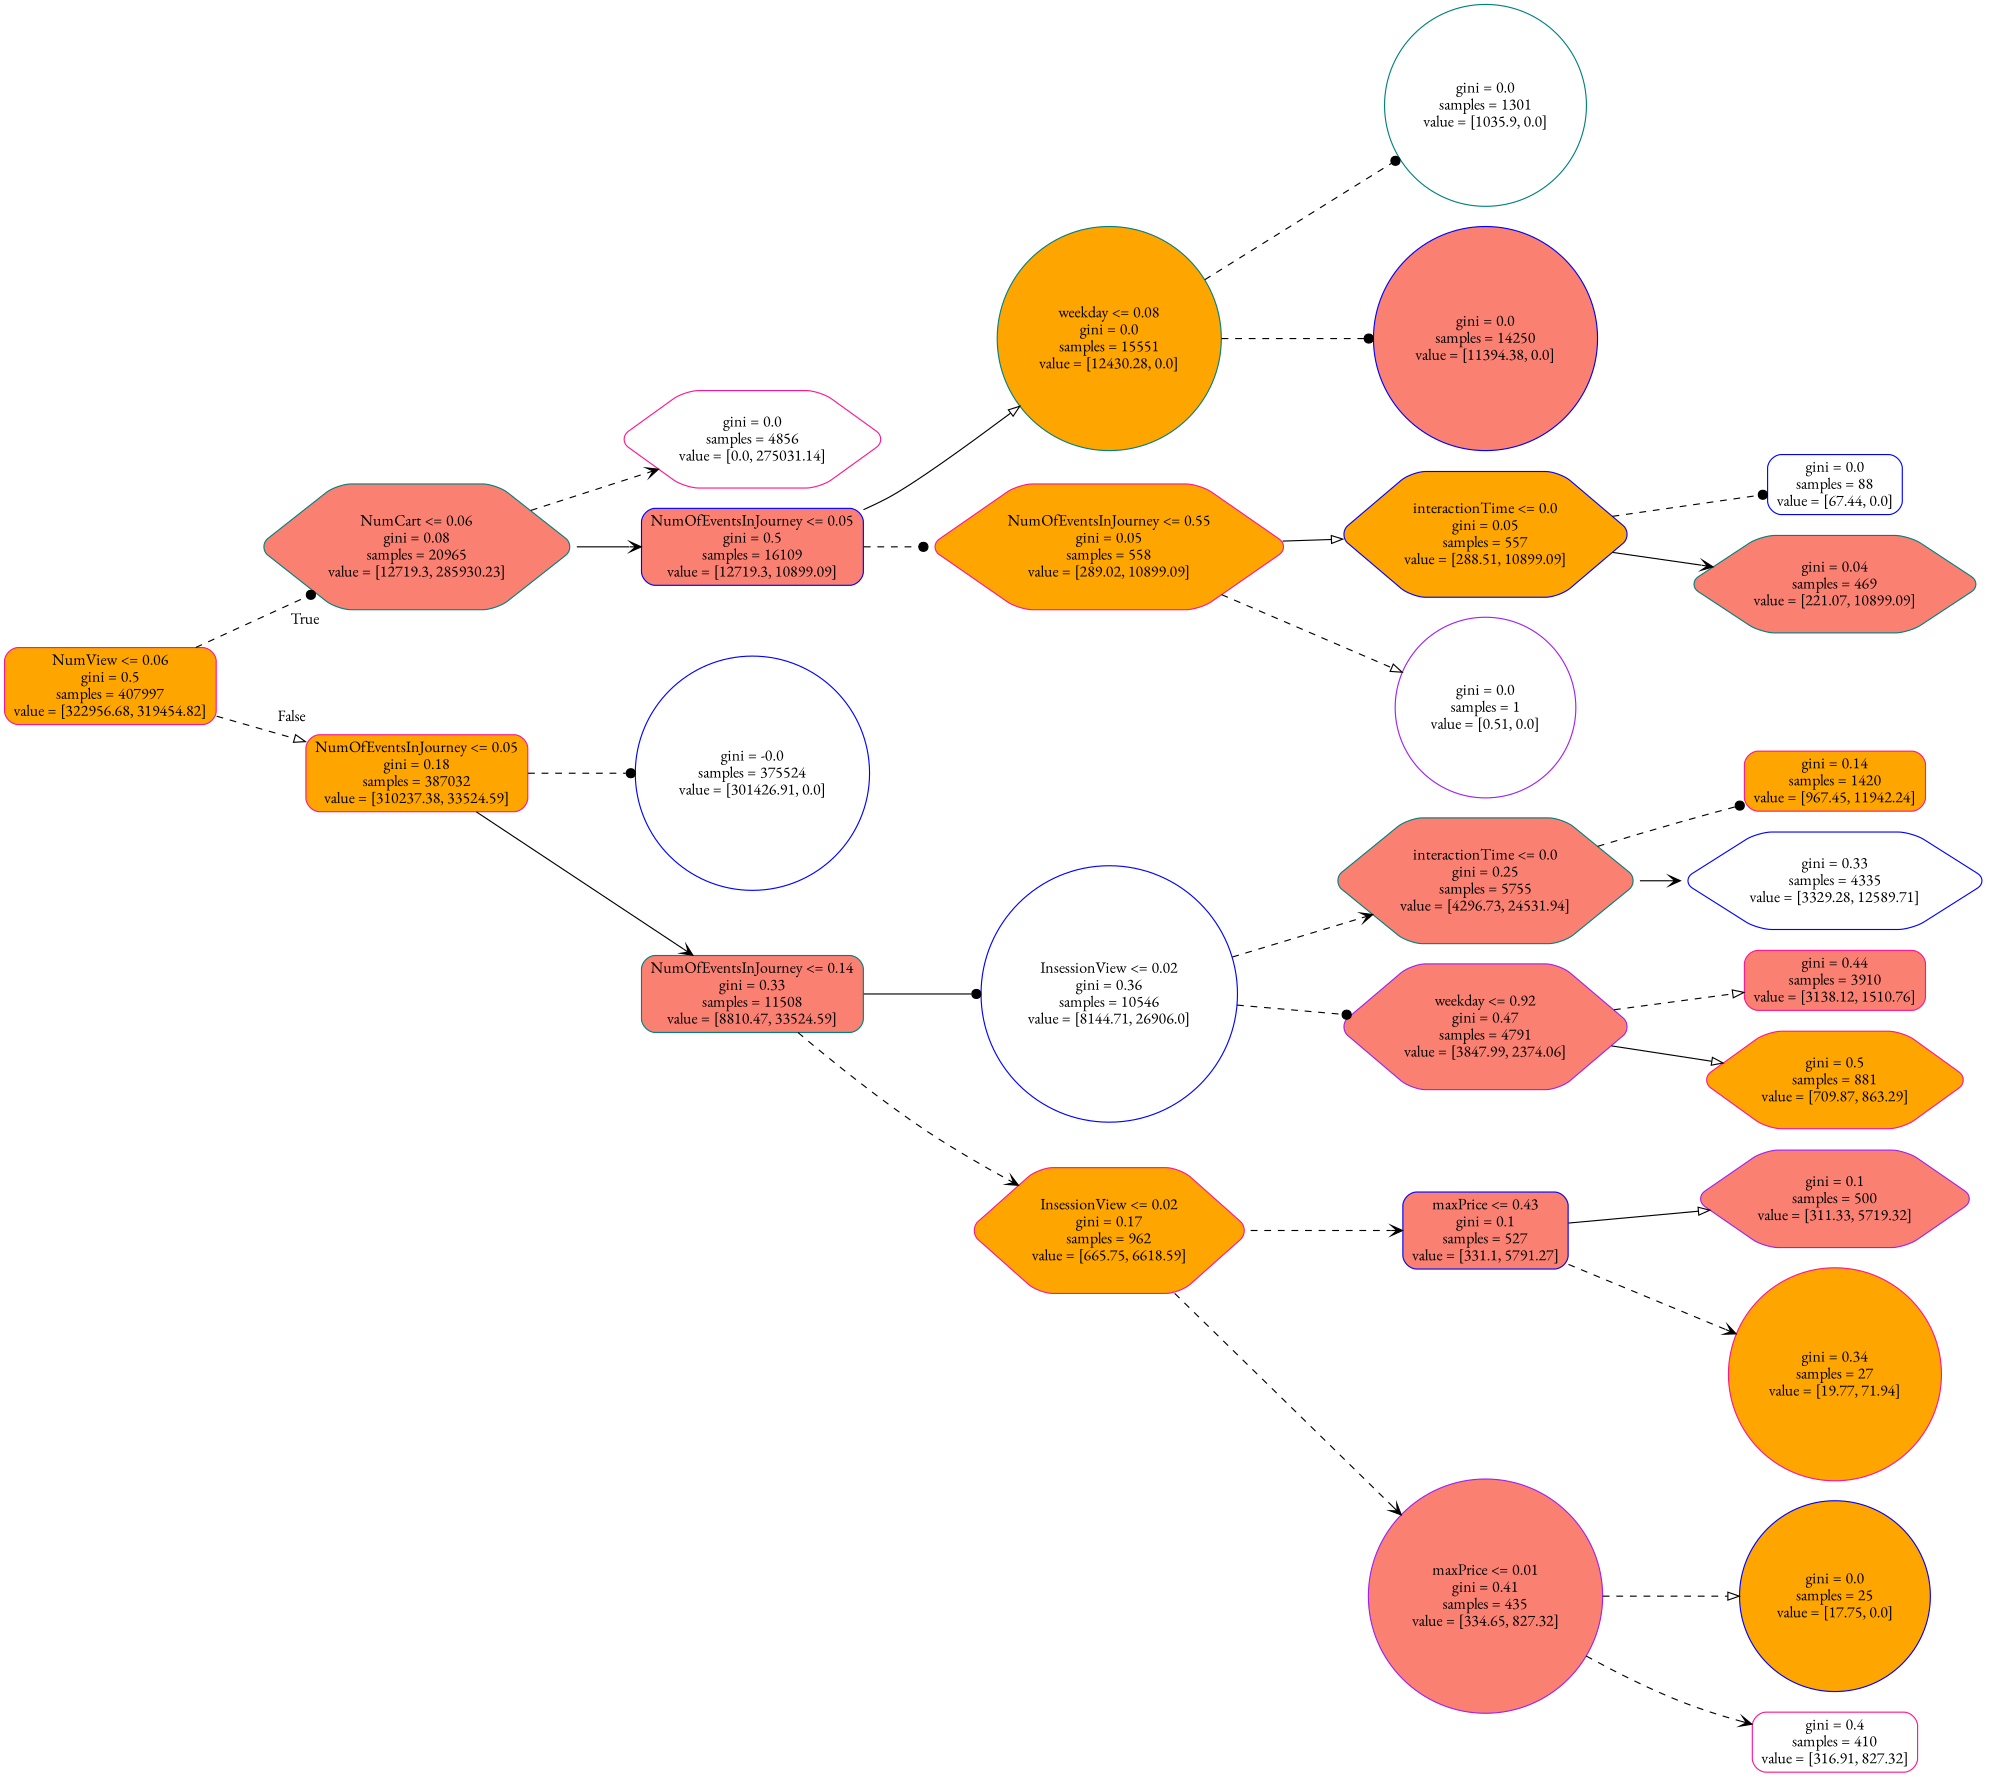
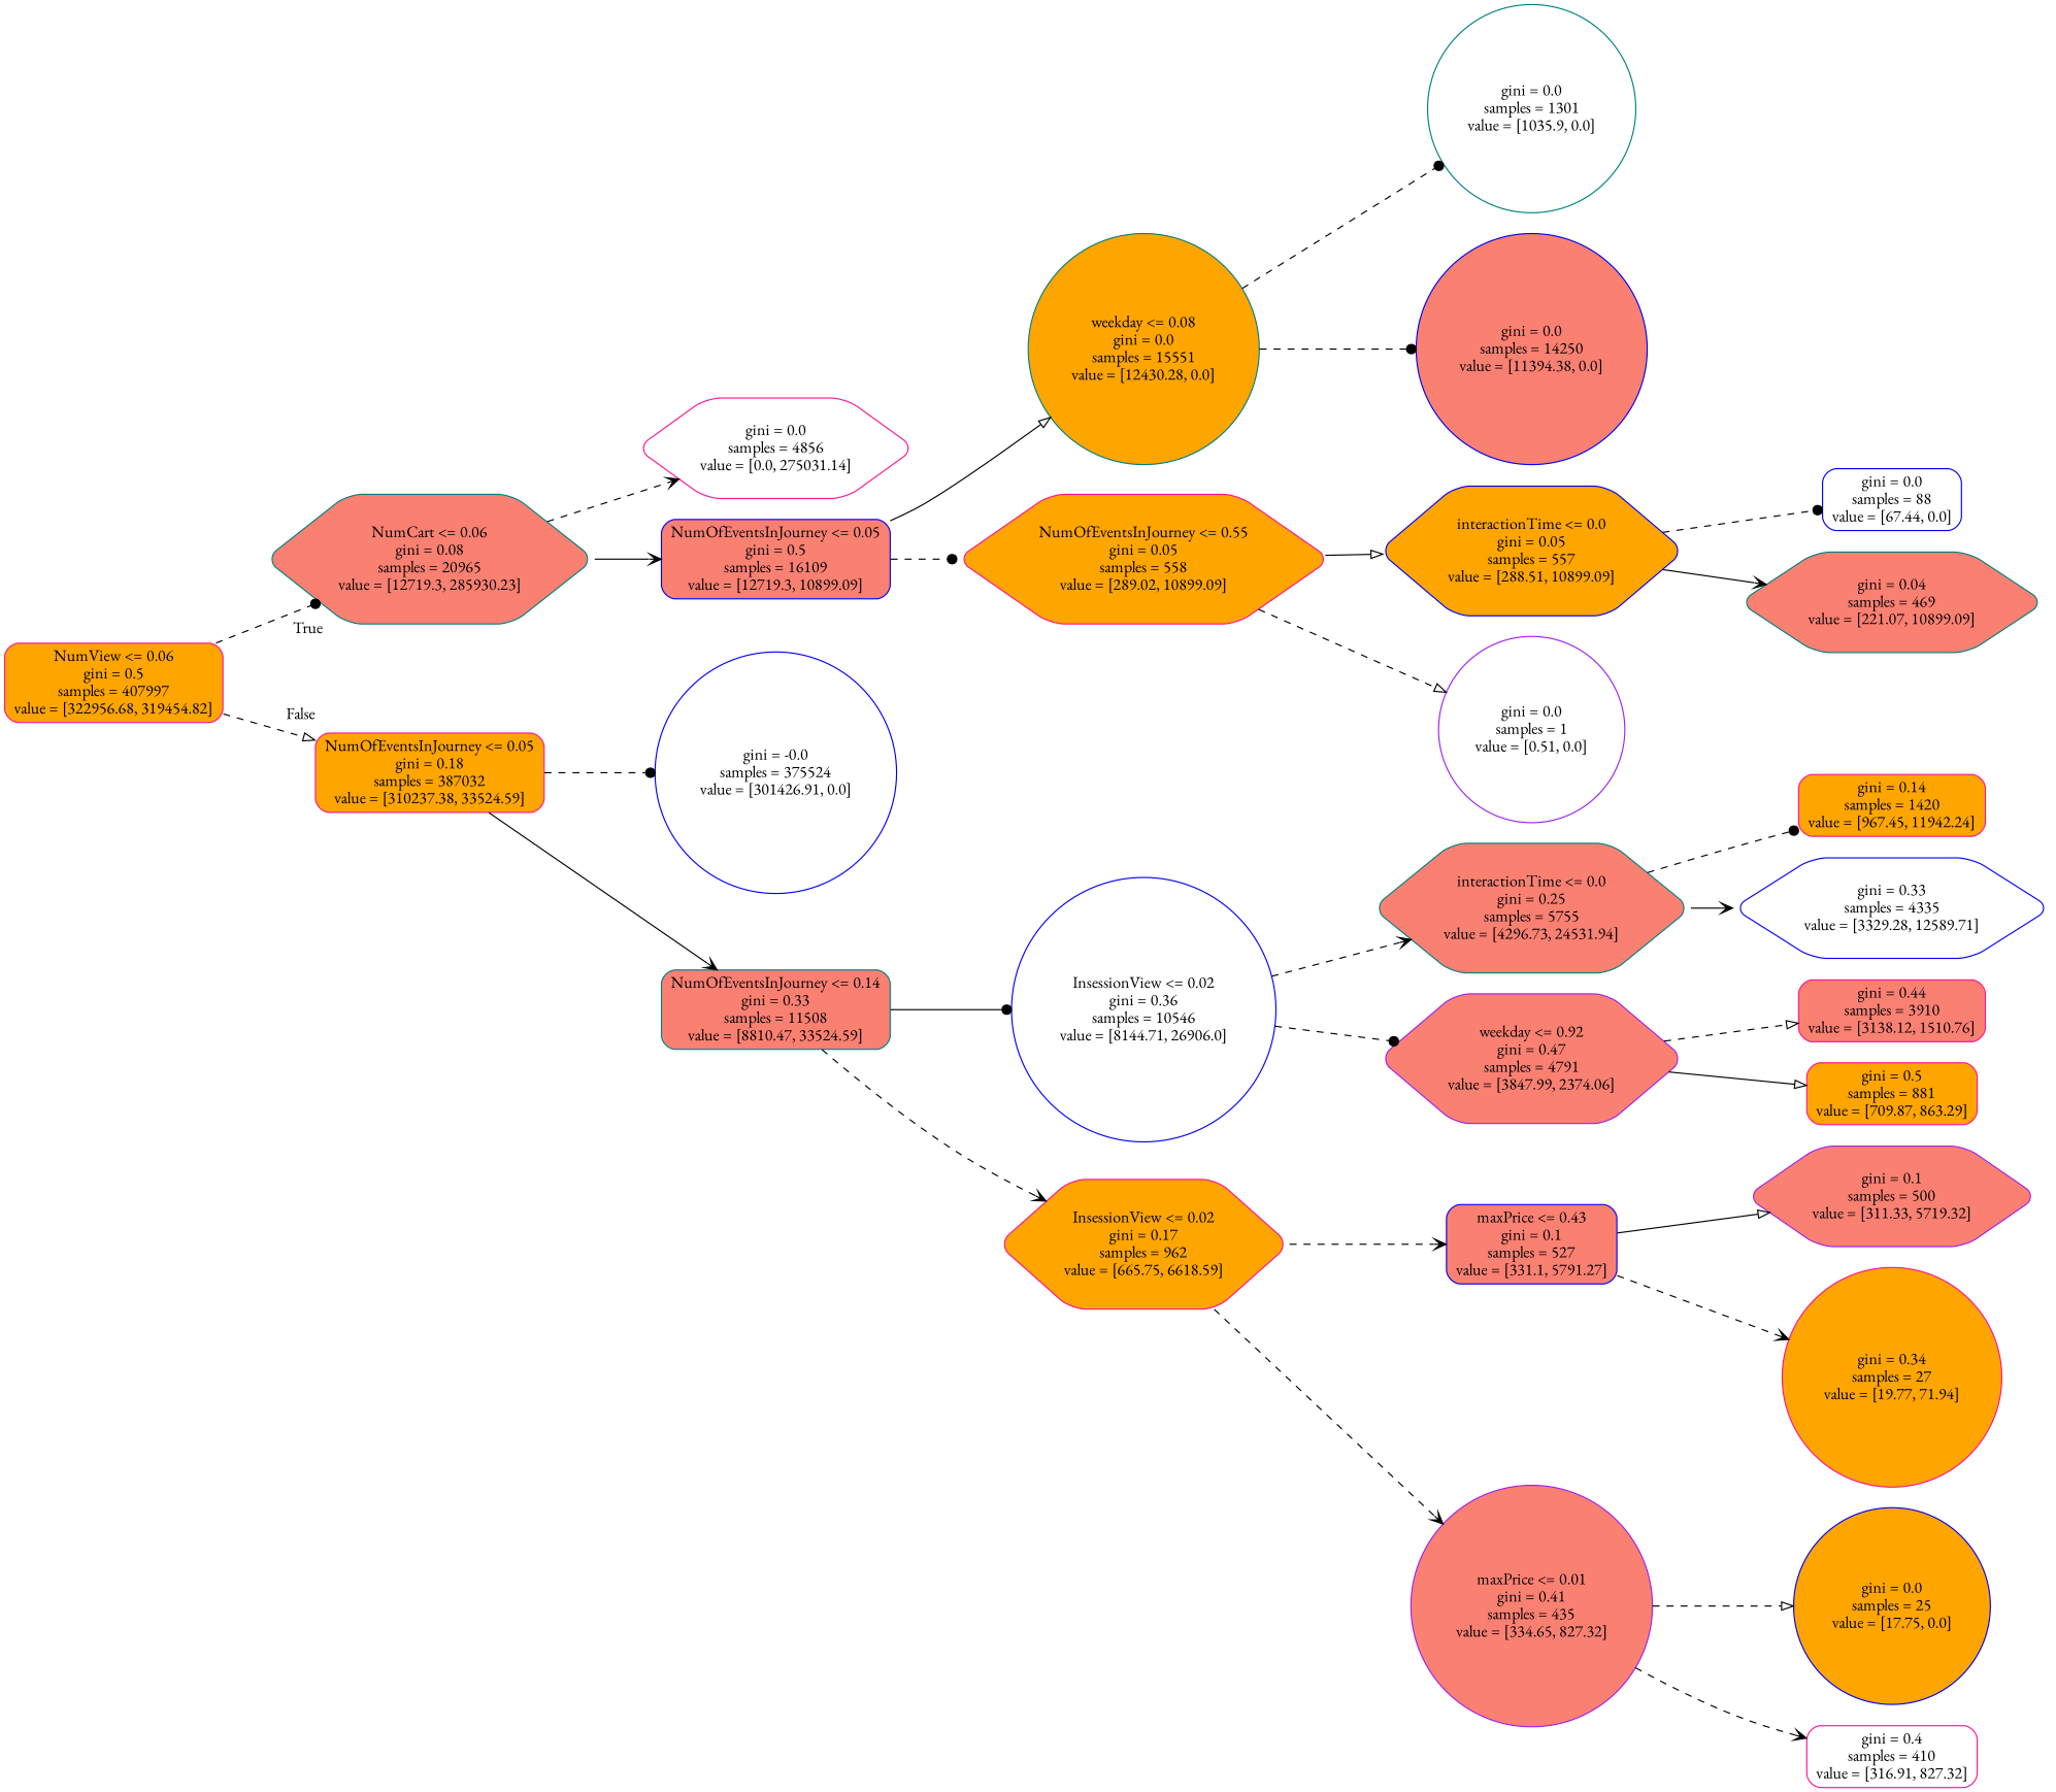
  digraph {
    fontname="EB Garamond"
    rankdir=LR
    node [color=deeppink fillcolor=salmon fontname="EB Garamond" shape=box style="filled, rounded"]
    edge [arrowhead=vee fontname="EB Garamond" style=dashed]
    n1 [fillcolor=orange label="NumView <= 0.06\ngini = 0.5\nsamples = 407997\nvalue = [322956.68, 319454.82]"]
    n2 [color=teal label="NumCart <= 0.06\ngini = 0.08\nsamples = 20965\nvalue = [12719.3, 285930.23]" shape=hexagon]
    n3 [fillcolor=orange label="NumOfEventsInJourney <= 0.05\ngini = 0.18\nsamples = 387032\nvalue = [310237.38, 33524.59]"]
    n4 [fillcolor=white label="gini = 0.0\nsamples = 4856\nvalue = [0.0, 275031.14]" shape=hexagon]
    n5 [color=blue label="NumOfEventsInJourney <= 0.05\ngini = 0.5\nsamples = 16109\nvalue = [12719.3, 10899.09]"]
    n6 [color=blue fillcolor=white label="gini = -0.0\nsamples = 375524\nvalue = [301426.91, 0.0]" shape=circle]
    n7 [color=teal label="NumOfEventsInJourney <= 0.14\ngini = 0.33\nsamples = 11508\nvalue = [8810.47, 33524.59]"]
    n8 [color=teal fillcolor=orange label="weekday <= 0.08\ngini = 0.0\nsamples = 15551\nvalue = [12430.28, 0.0]" shape=circle]
    n9 [fillcolor=orange label="NumOfEventsInJourney <= 0.55\ngini = 0.05\nsamples = 558\nvalue = [289.02, 10899.09]" shape=hexagon]
    n10 [color=teal fillcolor=white label="gini = 0.0\nsamples = 1301\nvalue = [1035.9, 0.0]" shape=circle]
    n11 [color=blue label="gini = 0.0\nsamples = 14250\nvalue = [11394.38, 0.0]" shape=circle]
    n12 [color=blue fillcolor=orange label="interactionTime <= 0.0\ngini = 0.05\nsamples = 557\nvalue = [288.51, 10899.09]" shape=hexagon]
    n13 [color=purple fillcolor=white label="gini = 0.0\nsamples = 1\nvalue = [0.51, 0.0]" shape=circle]
    n14 [color=blue fillcolor=white label="gini = 0.0\nsamples = 88\nvalue = [67.44, 0.0]"]
    n15 [color=teal label="gini = 0.04\nsamples = 469\nvalue = [221.07, 10899.09]" shape=hexagon]
    n16 [color=blue fillcolor=white label="InsessionView <= 0.02\ngini = 0.36\nsamples = 10546\nvalue = [8144.71, 26906.0]" shape=circle]
    n17 [fillcolor=orange label="InsessionView <= 0.02\ngini = 0.17\nsamples = 962\nvalue = [665.75, 6618.59]" shape=hexagon]
    n18 [color=teal label="interactionTime <= 0.0\ngini = 0.25\nsamples = 5755\nvalue = [4296.73, 24531.94]" shape=hexagon]
    n19 [color=purple label="weekday <= 0.92\ngini = 0.47\nsamples = 4791\nvalue = [3847.99, 2374.06]" shape=hexagon]
    n20 [color=blue label="maxPrice <= 0.43\ngini = 0.1\nsamples = 527\nvalue = [331.1, 5791.27]"]
    n21 [color=purple label="maxPrice <= 0.01\ngini = 0.41\nsamples = 435\nvalue = [334.65, 827.32]" shape=circle]
    n22 [fillcolor=orange label="gini = 0.14\nsamples = 1420\nvalue = [967.45, 11942.24]"]
    n23 [color=blue fillcolor=white label="gini = 0.33\nsamples = 4335\nvalue = [3329.28, 12589.71]" shape=hexagon]
    n24 [label="gini = 0.44\nsamples = 3910\nvalue = [3138.12, 1510.76]"]
-   n25 [fillcolor=orange label="gini = 0.5\nsamples = 881\nvalue = [709.87, 863.29]" shape=hexagon]
+   n25 [fillcolor=orange label="gini = 0.5\nsamples = 881\nvalue = [709.87, 863.29]"]
    n26 [color=purple label="gini = 0.1\nsamples = 500\nvalue = [311.33, 5719.32]" shape=hexagon]
    n27 [fillcolor=orange label="gini = 0.34\nsamples = 27\nvalue = [19.77, 71.94]" shape=circle]
    n28 [color=blue fillcolor=orange label="gini = 0.0\nsamples = 25\nvalue = [17.75, 0.0]" shape=circle]
    n29 [fillcolor=white label="gini = 0.4\nsamples = 410\nvalue = [316.91, 827.32]"]
    n1 -> n2 [arrowhead=dot headlabel=True labelangle=45 labeldistance=2.5]
    n1 -> n3 [arrowhead=onormal headlabel=False labelangle=-45 labeldistance=2.5]
    n2 -> n4
    n2 -> n5 [style=solid]
    n3 -> n6 [arrowhead=dot]
    n3 -> n7 [style=solid]
    n5 -> n8 [arrowhead=onormal style=solid]
    n5 -> n9 [arrowhead=dot]
    n7 -> n16 [arrowhead=dot style=solid]
    n7 -> n17
    n8 -> n10 [arrowhead=dot]
    n8 -> n11 [arrowhead=dot]
    n9 -> n12 [arrowhead=onormal style=solid]
    n9 -> n13 [arrowhead=onormal]
    n12 -> n14 [arrowhead=dot]
    n12 -> n15 [style=solid]
    n16 -> n18
    n16 -> n19 [arrowhead=dot]
    n17 -> n20
    n17 -> n21
    n18 -> n22 [arrowhead=dot]
    n18 -> n23 [style=solid]
    n19 -> n24 [arrowhead=onormal]
    n19 -> n25 [arrowhead=onormal style=solid]
    n20 -> n26 [arrowhead=onormal style=solid]
    n20 -> n27
    n21 -> n28 [arrowhead=onormal]
    n21 -> n29
  }
